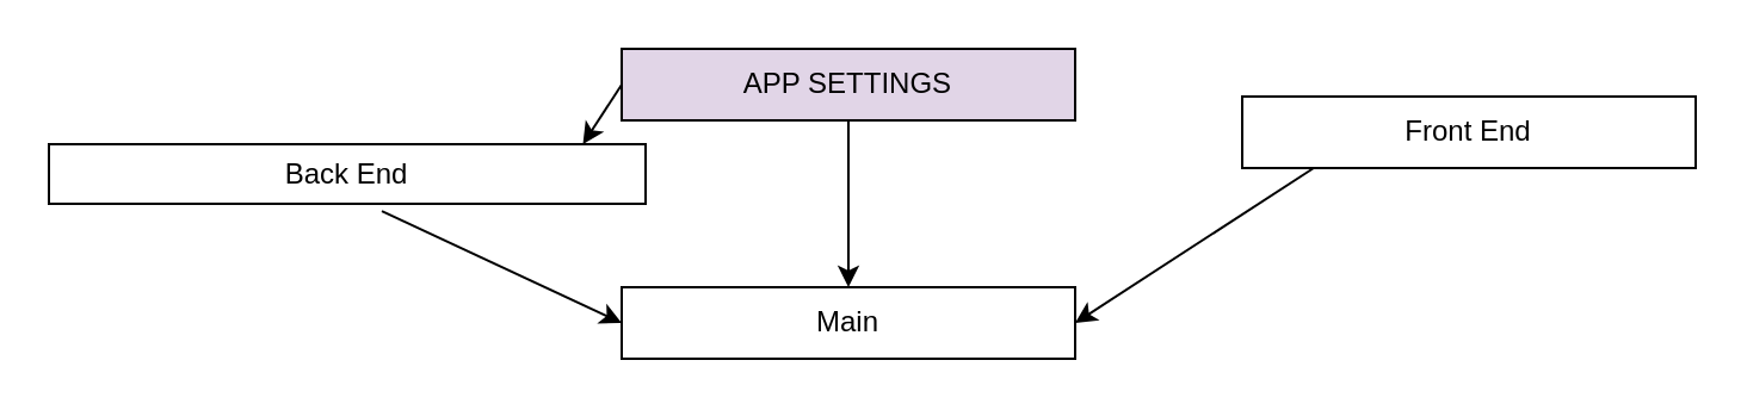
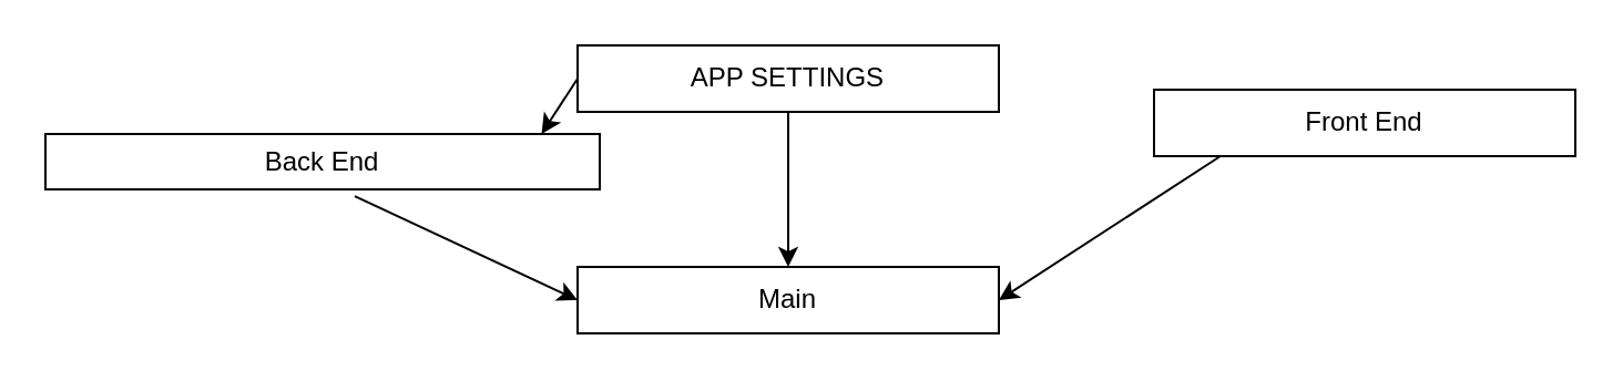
  <mxCell id="0" />
  <mxCell id="1" parent="0" />
  <mxCell id="2" style="edgeStyle=none;html=1;" edge="1" parent="1" source="3"><mxGeometry relative="1" as="geometry"><mxPoint x="355" y="120" as="targetPoint" /></mxGeometry></mxCell>
- <mxCell id="3" value="APP SETTINGS" style="whiteSpace=wrap;html=1;fillColor=#e1d5e7;" vertex="1" parent="1"><mxGeometry x="260" y="20" width="190" height="30" as="geometry" /></mxCell>
+ <mxCell id="3" value="APP SETTINGS" style="whiteSpace=wrap;html=1;" vertex="1" parent="1"><mxGeometry x="260" y="20" width="190" height="30" as="geometry" /></mxCell>
  <mxCell id="4" value="Main" style="whiteSpace=wrap;html=1;" vertex="1" parent="1"><mxGeometry x="260" y="120" width="190" height="30" as="geometry" /></mxCell>
  <mxCell id="5" value="Front End" style="whiteSpace=wrap;html=1;" vertex="1" parent="1"><mxGeometry x="520" y="40" width="190" height="30" as="geometry" /></mxCell>
  <mxCell id="6" value="Back End" style="whiteSpace=wrap;html=1;" vertex="1" parent="1"><mxGeometry x="20" y="60" width="250" height="25" as="geometry" /></mxCell>
  <mxCell id="7" style="edgeStyle=none;html=1;entryX=0.895;entryY=0;entryDx=0;entryDy=0;entryPerimeter=0;exitX=0;exitY=0.5;exitDx=0;exitDy=0;" edge="1" parent="1" source="3" target="6"><mxGeometry relative="1" as="geometry"><mxPoint x="200" y="50" as="targetPoint" /><mxPoint x="250" y="30" as="sourcePoint" /></mxGeometry></mxCell>
  <mxCell id="8" style="edgeStyle=none;html=1;entryX=1;entryY=0.5;entryDx=0;entryDy=0;exitX=0;exitY=0.5;exitDx=0;exitDy=0;" edge="1" parent="1" target="4"><mxGeometry relative="1" as="geometry"><mxPoint x="480" y="95" as="targetPoint" /><mxPoint x="549.95" y="70" as="sourcePoint" /></mxGeometry></mxCell>
  <mxCell id="9" style="edgeStyle=none;html=1;entryX=0;entryY=0.5;entryDx=0;entryDy=0;exitX=0.558;exitY=1.123;exitDx=0;exitDy=0;exitPerimeter=0;" edge="1" parent="1" source="6" target="4"><mxGeometry relative="1" as="geometry"><mxPoint x="220" y="120" as="targetPoint" /><mxPoint x="140" y="100" as="sourcePoint" /></mxGeometry></mxCell>
